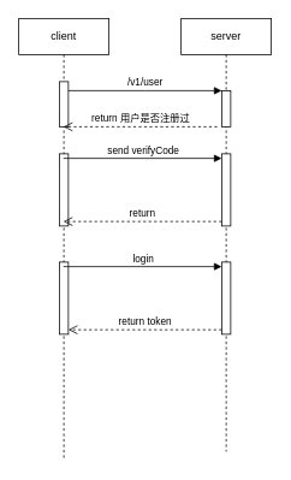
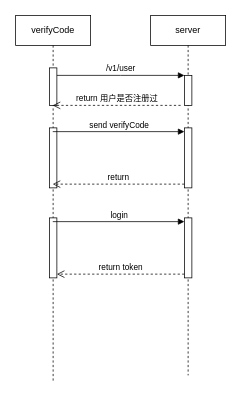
  <mxCell id="0" />
  <mxCell id="1" parent="0" />
- <mxCell id="2" value="client" style="shape=umlLifeline;perimeter=lifelinePerimeter;whiteSpace=wrap;html=1;container=0;dropTarget=0;collapsible=0;recursiveResize=0;outlineConnect=0;portConstraint=eastwest;newEdgeStyle={&quot;edgeStyle&quot;:&quot;elbowEdgeStyle&quot;,&quot;elbow&quot;:&quot;vertical&quot;,&quot;curved&quot;:0,&quot;rounded&quot;:0};" parent="1" vertex="1"><mxGeometry x="20" y="20" width="100" height="490" as="geometry" /></mxCell>
+ <mxCell id="2" value="verifyCode" style="shape=umlLifeline;perimeter=lifelinePerimeter;whiteSpace=wrap;html=1;container=0;dropTarget=0;collapsible=0;recursiveResize=0;outlineConnect=0;portConstraint=eastwest;newEdgeStyle={&quot;edgeStyle&quot;:&quot;elbowEdgeStyle&quot;,&quot;elbow&quot;:&quot;vertical&quot;,&quot;curved&quot;:0,&quot;rounded&quot;:0};" parent="1" vertex="1"><mxGeometry x="20" y="20" width="100" height="490" as="geometry" /></mxCell>
  <mxCell id="3" value="" style="html=1;points=[];perimeter=orthogonalPerimeter;outlineConnect=0;targetShapes=umlLifeline;portConstraint=eastwest;newEdgeStyle={&quot;edgeStyle&quot;:&quot;elbowEdgeStyle&quot;,&quot;elbow&quot;:&quot;vertical&quot;,&quot;curved&quot;:0,&quot;rounded&quot;:0};" parent="2" vertex="1"><mxGeometry x="45" y="70" width="10" height="50" as="geometry" /></mxCell>
  <mxCell id="4" value="" style="html=1;points=[[0,0,0,0,5],[0,1,0,0,-5],[1,0,0,0,5],[1,1,0,0,-5]];perimeter=orthogonalPerimeter;outlineConnect=0;targetShapes=umlLifeline;portConstraint=eastwest;newEdgeStyle={&quot;curved&quot;:0,&quot;rounded&quot;:0};" vertex="1" parent="2"><mxGeometry x="45" y="150" width="10" height="80" as="geometry" /></mxCell>
  <mxCell id="5" value="" style="html=1;points=[[0,0,0,0,5],[0,1,0,0,-5],[1,0,0,0,5],[1,1,0,0,-5]];perimeter=orthogonalPerimeter;outlineConnect=0;targetShapes=umlLifeline;portConstraint=eastwest;newEdgeStyle={&quot;curved&quot;:0,&quot;rounded&quot;:0};" vertex="1" parent="2"><mxGeometry x="45" y="270" width="10" height="80" as="geometry" /></mxCell>
  <mxCell id="6" value="server" style="shape=umlLifeline;perimeter=lifelinePerimeter;whiteSpace=wrap;html=1;container=0;dropTarget=0;collapsible=0;recursiveResize=0;outlineConnect=0;portConstraint=eastwest;newEdgeStyle={&quot;edgeStyle&quot;:&quot;elbowEdgeStyle&quot;,&quot;elbow&quot;:&quot;vertical&quot;,&quot;curved&quot;:0,&quot;rounded&quot;:0};" parent="1" vertex="1"><mxGeometry x="200" y="20" width="100" height="480" as="geometry" /></mxCell>
  <mxCell id="7" value="" style="html=1;points=[];perimeter=orthogonalPerimeter;outlineConnect=0;targetShapes=umlLifeline;portConstraint=eastwest;newEdgeStyle={&quot;edgeStyle&quot;:&quot;elbowEdgeStyle&quot;,&quot;elbow&quot;:&quot;vertical&quot;,&quot;curved&quot;:0,&quot;rounded&quot;:0};" parent="6" vertex="1"><mxGeometry x="45" y="80" width="10" height="40" as="geometry" /></mxCell>
  <mxCell id="8" value="" style="html=1;points=[[0,0,0,0,5],[0,1,0,0,-5],[1,0,0,0,5],[1,1,0,0,-5]];perimeter=orthogonalPerimeter;outlineConnect=0;targetShapes=umlLifeline;portConstraint=eastwest;newEdgeStyle={&quot;curved&quot;:0,&quot;rounded&quot;:0};" vertex="1" parent="6"><mxGeometry x="45" y="150" width="10" height="80" as="geometry" /></mxCell>
  <mxCell id="9" value="" style="html=1;points=[[0,0,0,0,5],[0,1,0,0,-5],[1,0,0,0,5],[1,1,0,0,-5]];perimeter=orthogonalPerimeter;outlineConnect=0;targetShapes=umlLifeline;portConstraint=eastwest;newEdgeStyle={&quot;curved&quot;:0,&quot;rounded&quot;:0};" vertex="1" parent="6"><mxGeometry x="45" y="270" width="10" height="80" as="geometry" /></mxCell>
  <mxCell id="10" value="/v1/user" style="html=1;verticalAlign=bottom;endArrow=block;edgeStyle=elbowEdgeStyle;elbow=horizontal;curved=0;rounded=0;" parent="1" source="3" target="7" edge="1"><mxGeometry relative="1" as="geometry"><mxPoint x="175" y="110" as="sourcePoint" /><Array as="points"><mxPoint x="160" y="100" /></Array><mxPoint as="offset" /></mxGeometry></mxCell>
  <mxCell id="11" value="return 用户是否注册过" style="html=1;verticalAlign=bottom;endArrow=open;dashed=1;endSize=8;curved=0;rounded=0;" edge="1" parent="1" target="2"><mxGeometry relative="1" as="geometry"><mxPoint x="240" y="140" as="sourcePoint" /><mxPoint x="160" y="140" as="targetPoint" /></mxGeometry></mxCell>
  <mxCell id="12" value="send verifyCode" style="html=1;verticalAlign=bottom;endArrow=block;curved=0;rounded=0;entryX=0;entryY=0;entryDx=0;entryDy=5;" edge="1" target="8" parent="1" source="2"><mxGeometry relative="1" as="geometry"><mxPoint x="175" y="175" as="sourcePoint" /></mxGeometry></mxCell>
  <mxCell id="13" value="return" style="html=1;verticalAlign=bottom;endArrow=open;dashed=1;endSize=8;curved=0;rounded=0;exitX=0;exitY=1;exitDx=0;exitDy=-5;" edge="1" source="8" parent="1" target="2"><mxGeometry relative="1" as="geometry"><mxPoint x="175" y="245" as="targetPoint" /></mxGeometry></mxCell>
  <mxCell id="14" value="login" style="html=1;verticalAlign=bottom;endArrow=block;curved=0;rounded=0;entryX=0;entryY=0;entryDx=0;entryDy=5;" edge="1" target="9" parent="1" source="2"><mxGeometry relative="1" as="geometry"><mxPoint x="175" y="295" as="sourcePoint" /></mxGeometry></mxCell>
  <mxCell id="15" value="return token" style="html=1;verticalAlign=bottom;endArrow=open;dashed=1;endSize=8;curved=0;rounded=0;exitX=0;exitY=1;exitDx=0;exitDy=-5;entryX=1;entryY=1;entryDx=0;entryDy=-5;entryPerimeter=0;" edge="1" source="9" parent="1" target="5"><mxGeometry relative="1" as="geometry"><mxPoint x="175" y="365" as="targetPoint" /><mxPoint as="offset" /></mxGeometry></mxCell>
